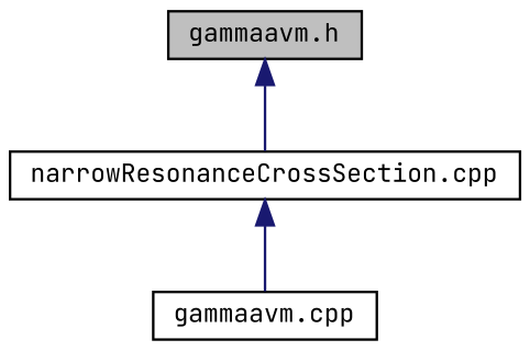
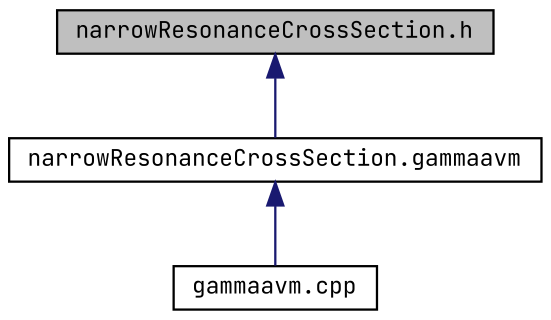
  digraph {
    fontname="JetBrains Mono"
    node [color=black fontname="JetBrains Mono" fontsize=10 shape=record]
    edge [color=midnightblue dir=back fontname="JetBrains Mono" fontsize=10 labelfontname=Helvetica labelfontsize=10 style=solid]
-   n1 [fillcolor=grey75 fontcolor=black height=0.2 label="gammaavm.h" style=filled width=0.4]
-   n2 [height=0.2 label="narrowResonanceCrossSection.cpp" width=0.4]
+   n1 [fillcolor=grey75 fontcolor=black height=0.2 label="narrowResonanceCrossSection.h" style=filled width=0.4]
+   n2 [height=0.2 label="narrowResonanceCrossSection.gammaavm" width=0.4]
    n3 [height=0.2 label="gammaavm.cpp" width=0.4]
    n1 -> n2
    n2 -> n3
  }
